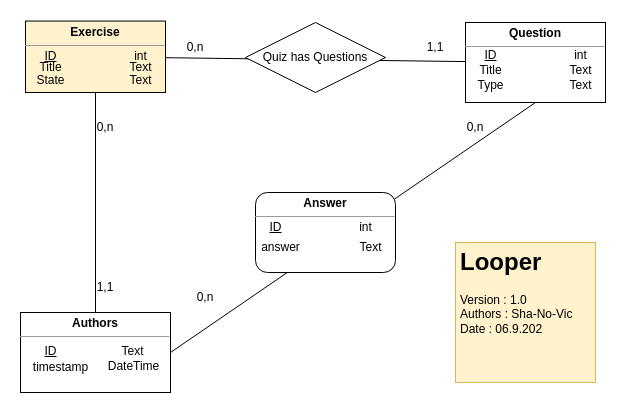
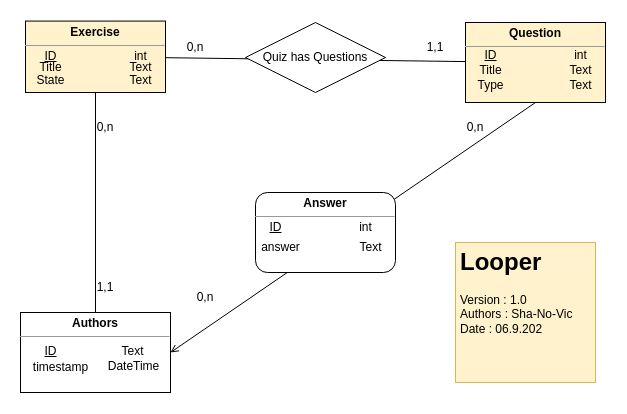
  <mxCell id="0" />
  <mxCell id="1" parent="0" />
  <mxCell id="2" value="" style="group" parent="1" vertex="1" connectable="0"><mxGeometry x="25" y="42" width="140" height="52.863" as="geometry" /></mxCell>
  <mxCell id="3" value="&lt;p style=&quot;margin:0px;margin-top:4px;text-align:center;&quot;&gt;&lt;b&gt;Exercise&lt;/b&gt;&lt;/p&gt;&lt;hr size=&quot;1&quot;&gt;&lt;div style=&quot;height:2px;&quot;&gt;&lt;/div&gt;" style="verticalAlign=top;align=left;overflow=fill;fontSize=12;fontFamily=Helvetica;html=1;whiteSpace=wrap;fillColor=#fff2cc;" parent="2" vertex="1"><mxGeometry y="-21.428" width="140" height="71.426" as="geometry" /></mxCell>
  <mxCell id="4" value="State" style="text;html=1;align=center;verticalAlign=middle;resizable=0;points=[];autosize=1;strokeColor=none;fillColor=none;" parent="2" vertex="1"><mxGeometry y="22.857" width="50" height="30" as="geometry" /></mxCell>
  <mxCell id="5" value="ID" style="text;html=1;align=center;verticalAlign=middle;resizable=0;points=[];autosize=1;strokeColor=none;fillColor=none;fontStyle=4" parent="2" vertex="1"><mxGeometry x="5" y="-0.71" width="40" height="30" as="geometry" /></mxCell>
  <mxCell id="6" value="Text" style="text;html=1;align=center;verticalAlign=middle;resizable=0;points=[];autosize=1;strokeColor=none;fillColor=none;" parent="2" vertex="1"><mxGeometry x="90" y="22.863" width="50" height="30" as="geometry" /></mxCell>
  <mxCell id="7" value="Title" style="text;html=1;align=center;verticalAlign=middle;resizable=0;points=[];autosize=1;strokeColor=none;fillColor=none;" parent="2" vertex="1"><mxGeometry y="10.003" width="50" height="30" as="geometry" /></mxCell>
  <mxCell id="8" value="Text" style="text;html=1;align=center;verticalAlign=middle;resizable=0;points=[];autosize=1;strokeColor=none;fillColor=none;" parent="2" vertex="1"><mxGeometry x="90" y="10.003" width="50" height="30" as="geometry" /></mxCell>
  <mxCell id="9" value="int" style="text;html=1;align=center;verticalAlign=middle;resizable=0;points=[];autosize=1;strokeColor=none;fillColor=none;" parent="2" vertex="1"><mxGeometry x="95" y="-0.717" width="40" height="30" as="geometry" /></mxCell>
  <mxCell id="10" value="" style="group" parent="1" vertex="1" connectable="0"><mxGeometry x="465" y="22" width="140" height="80" as="geometry" /></mxCell>
- <mxCell id="11" value="&lt;p style=&quot;margin:0px;margin-top:4px;text-align:center;&quot;&gt;&lt;b&gt;Question&lt;/b&gt;&lt;/p&gt;&lt;hr size=&quot;1&quot;&gt;&lt;div style=&quot;height:2px;&quot;&gt;&lt;/div&gt;" style="verticalAlign=top;align=left;overflow=fill;fontSize=12;fontFamily=Helvetica;html=1;whiteSpace=wrap;" parent="10" vertex="1"><mxGeometry width="140" height="80" as="geometry" /></mxCell>
+ <mxCell id="11" value="&lt;p style=&quot;margin:0px;margin-top:4px;text-align:center;&quot;&gt;&lt;b&gt;Question&lt;/b&gt;&lt;/p&gt;&lt;hr size=&quot;1&quot;&gt;&lt;div style=&quot;height:2px;&quot;&gt;&lt;/div&gt;" style="verticalAlign=top;align=left;overflow=fill;fontSize=12;fontFamily=Helvetica;html=1;whiteSpace=wrap;fillColor=#fff2cc;" parent="10" vertex="1"><mxGeometry width="140" height="80" as="geometry" /></mxCell>
  <mxCell id="12" value="Title" style="text;html=1;align=center;verticalAlign=middle;resizable=0;points=[];autosize=1;strokeColor=none;fillColor=none;" parent="10" vertex="1"><mxGeometry y="32.504" width="50" height="30" as="geometry" /></mxCell>
  <mxCell id="13" value="Text" style="text;html=1;align=center;verticalAlign=middle;resizable=0;points=[];autosize=1;strokeColor=none;fillColor=none;" parent="10" vertex="1"><mxGeometry x="90" y="32.504" width="50" height="30" as="geometry" /></mxCell>
  <mxCell id="14" value="Type" style="text;html=1;align=center;verticalAlign=middle;resizable=0;points=[];autosize=1;strokeColor=none;fillColor=none;" parent="10" vertex="1"><mxGeometry y="47.504" width="50" height="30" as="geometry" /></mxCell>
  <mxCell id="15" value="Text" style="text;html=1;align=center;verticalAlign=middle;resizable=0;points=[];autosize=1;strokeColor=none;fillColor=none;" parent="10" vertex="1"><mxGeometry x="90" y="47.504" width="50" height="30" as="geometry" /></mxCell>
  <mxCell id="16" value="ID" style="text;html=1;align=center;verticalAlign=middle;resizable=0;points=[];autosize=1;strokeColor=none;fillColor=none;fontStyle=4" parent="10" vertex="1"><mxGeometry x="5" y="17.503" width="40" height="30" as="geometry" /></mxCell>
  <mxCell id="17" value="int" style="text;html=1;align=center;verticalAlign=middle;resizable=0;points=[];autosize=1;strokeColor=none;fillColor=none;" parent="10" vertex="1"><mxGeometry x="95" y="17.503" width="40" height="30" as="geometry" /></mxCell>
  <mxCell id="18" value="" style="group" parent="1" vertex="1" connectable="0"><mxGeometry x="20" y="312" width="150" height="80" as="geometry" /></mxCell>
  <mxCell id="19" value="&lt;p style=&quot;margin:0px;margin-top:4px;text-align:center;&quot;&gt;&lt;b&gt;Authors&lt;/b&gt;&lt;/p&gt;&lt;hr size=&quot;1&quot;&gt;&lt;div style=&quot;height:2px;&quot;&gt;&lt;/div&gt;" style="verticalAlign=top;align=left;overflow=fill;fontSize=12;fontFamily=Helvetica;html=1;whiteSpace=wrap;" parent="18" vertex="1"><mxGeometry width="150" height="80" as="geometry" /></mxCell>
  <mxCell id="20" value="ID" style="text;html=1;align=center;verticalAlign=middle;resizable=0;points=[];autosize=1;strokeColor=none;fillColor=none;fontStyle=4" parent="18" vertex="1"><mxGeometry x="9.677" y="24.003" width="40" height="30" as="geometry" /></mxCell>
  <mxCell id="21" value="Text" style="text;html=1;align=center;verticalAlign=middle;resizable=0;points=[];autosize=1;strokeColor=none;fillColor=none;" parent="18" vertex="1"><mxGeometry x="87.097" y="24.003" width="50" height="30" as="geometry" /></mxCell>
  <mxCell id="22" value="timestamp" style="text;html=1;align=center;verticalAlign=middle;resizable=0;points=[];autosize=1;strokeColor=none;fillColor=none;fontStyle=0" vertex="1" parent="18"><mxGeometry y="39.996" width="80" height="30" as="geometry" /></mxCell>
  <mxCell id="23" value="DateTime" style="text;html=1;align=center;verticalAlign=middle;resizable=0;points=[];autosize=1;strokeColor=none;fillColor=none;" vertex="1" parent="18"><mxGeometry x="72.581" y="38.548" width="80" height="30" as="geometry" /></mxCell>
  <mxCell id="24" value="" style="endArrow=none;html=1;rounded=0;" parent="1" source="11" target="3" edge="1"><mxGeometry width="50" height="50" relative="1" as="geometry"><mxPoint x="275" y="152" as="sourcePoint" /><mxPoint x="275" y="72" as="targetPoint" /></mxGeometry></mxCell>
  <mxCell id="25" value="Quiz has Questions" style="rhombus;whiteSpace=wrap;html=1;" parent="1" vertex="1"><mxGeometry x="245" y="22" width="140" height="70" as="geometry" /></mxCell>
  <mxCell id="26" value="" style="endArrow=none;html=1;rounded=0;exitX=0.5;exitY=0;exitDx=0;exitDy=0;entryX=0.5;entryY=1;entryDx=0;entryDy=0;" parent="1" source="19" target="3" edge="1"><mxGeometry width="50" height="50" relative="1" as="geometry"><mxPoint x="95" y="302" as="sourcePoint" /><mxPoint x="145" y="162" as="targetPoint" /></mxGeometry></mxCell>
- <mxCell id="27" value="" style="endArrow=none;html=1;rounded=0;exitX=0.5;exitY=1;exitDx=0;exitDy=0;entryX=1;entryY=0.5;entryDx=0;entryDy=0;" parent="1" source="11" target="19" edge="1"><mxGeometry width="50" height="50" relative="1" as="geometry"><mxPoint x="473" y="90" as="sourcePoint" /><mxPoint x="175" y="89" as="targetPoint" /></mxGeometry></mxCell>
+ <mxCell id="27" value="" style="endArrow=open;html=1;rounded=0;exitX=0.5;exitY=1;exitDx=0;exitDy=0;entryX=1;entryY=0.5;entryDx=0;entryDy=0;" parent="1" source="11" target="19" edge="1"><mxGeometry width="50" height="50" relative="1" as="geometry"><mxPoint x="473" y="90" as="sourcePoint" /><mxPoint x="175" y="89" as="targetPoint" /></mxGeometry></mxCell>
  <mxCell id="28" value="" style="group;rounded=1;" parent="1" vertex="1" connectable="0"><mxGeometry x="255" y="192" width="140" height="80" as="geometry" /></mxCell>
  <mxCell id="29" value="&lt;p style=&quot;margin:0px;margin-top:4px;text-align:center;&quot;&gt;&lt;b&gt;Answer&lt;/b&gt;&lt;/p&gt;&lt;hr size=&quot;1&quot;&gt;&lt;div style=&quot;height:2px;&quot;&gt;&lt;/div&gt;" style="verticalAlign=top;align=left;overflow=fill;fontSize=12;fontFamily=Helvetica;html=1;whiteSpace=wrap;rounded=1;" parent="28" vertex="1"><mxGeometry width="140" height="80" as="geometry" /></mxCell>
  <mxCell id="30" value="answer" style="text;html=1;align=center;verticalAlign=middle;resizable=0;points=[];autosize=1;strokeColor=none;fillColor=none;" parent="28" vertex="1"><mxGeometry x="-5" y="39.997" width="60" height="30" as="geometry" /></mxCell>
  <mxCell id="31" value="Text" style="text;html=1;align=center;verticalAlign=middle;resizable=0;points=[];autosize=1;strokeColor=none;fillColor=none;" parent="28" vertex="1"><mxGeometry x="90" y="39.997" width="50" height="30" as="geometry" /></mxCell>
  <mxCell id="32" value="&lt;u&gt;ID&lt;/u&gt;" style="text;html=1;align=center;verticalAlign=middle;resizable=0;points=[];autosize=1;strokeColor=none;fillColor=none;" parent="28" vertex="1"><mxGeometry y="20.003" width="40" height="30" as="geometry" /></mxCell>
  <mxCell id="33" value="int" style="text;html=1;align=center;verticalAlign=middle;resizable=0;points=[];autosize=1;strokeColor=none;fillColor=none;" parent="28" vertex="1"><mxGeometry x="90" y="20.003" width="40" height="30" as="geometry" /></mxCell>
  <mxCell id="34" value="0,n" style="text;html=1;strokeColor=none;fillColor=none;align=center;verticalAlign=middle;whiteSpace=wrap;rounded=0;" parent="1" vertex="1"><mxGeometry x="75" y="112" width="60" height="30" as="geometry" /></mxCell>
  <mxCell id="35" value="1,1" style="text;html=1;strokeColor=none;fillColor=none;align=center;verticalAlign=middle;whiteSpace=wrap;rounded=0;" parent="1" vertex="1"><mxGeometry x="75" y="272" width="60" height="30" as="geometry" /></mxCell>
  <mxCell id="36" value="0,n" style="text;html=1;strokeColor=none;fillColor=none;align=center;verticalAlign=middle;whiteSpace=wrap;rounded=0;" parent="1" vertex="1"><mxGeometry x="175" y="282" width="60" height="30" as="geometry" /></mxCell>
  <mxCell id="37" value="0,n" style="text;html=1;strokeColor=none;fillColor=none;align=center;verticalAlign=middle;whiteSpace=wrap;rounded=0;" parent="1" vertex="1"><mxGeometry x="445" y="112" width="60" height="30" as="geometry" /></mxCell>
  <mxCell id="38" value="1,1" style="text;html=1;strokeColor=none;fillColor=none;align=center;verticalAlign=middle;whiteSpace=wrap;rounded=0;" parent="1" vertex="1"><mxGeometry x="405" y="32" width="60" height="30" as="geometry" /></mxCell>
  <mxCell id="39" value="0,n" style="text;html=1;strokeColor=none;fillColor=none;align=center;verticalAlign=middle;whiteSpace=wrap;rounded=0;" parent="1" vertex="1"><mxGeometry x="165" y="32" width="60" height="30" as="geometry" /></mxCell>
  <mxCell id="40" value="" style="group;fillColor=#fff2cc;strokeColor=#d6b656;" parent="1" vertex="1" connectable="0"><mxGeometry x="455" y="242" width="140" height="140" as="geometry" /></mxCell>
  <mxCell id="41" value="" style="whiteSpace=wrap;html=1;aspect=fixed;fillColor=#fff2cc;strokeColor=#d6b656;" parent="40" vertex="1"><mxGeometry width="140" height="140" as="geometry" /></mxCell>
  <mxCell id="42" value="&lt;h1&gt;Looper&lt;br&gt;&lt;/h1&gt;&lt;div&gt;Version : 1.0&lt;/div&gt;&lt;div&gt;Authors :&amp;nbsp;Sha-No-Vic&lt;br&gt;Date : 06.9.202&lt;/div&gt;" style="text;html=1;strokeColor=#d6b656;fillColor=#fff2cc;spacing=5;spacingTop=-20;whiteSpace=wrap;overflow=hidden;rounded=0;" parent="40" vertex="1"><mxGeometry width="140" height="140" as="geometry" /></mxCell>
